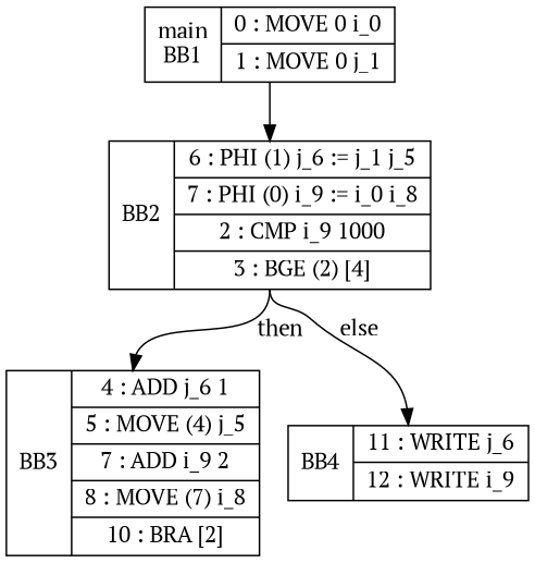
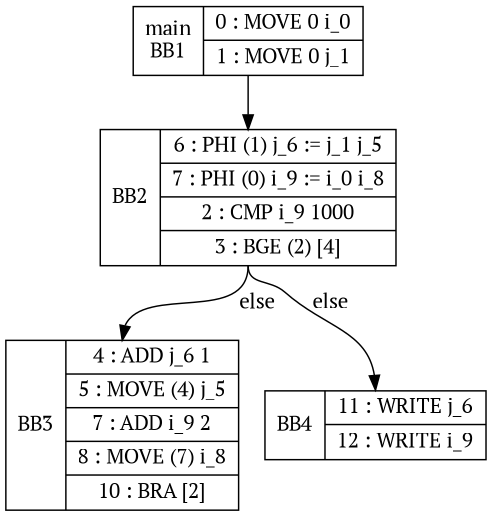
  digraph {
    fontname="PT Serif"
    node [fontname="PT Serif" shape=record]
    edge [fontname="PT Serif" headport=n tailport=s]
    n1 [label="<b>main\nBB1|{0 : MOVE 0 i_0 |1 : MOVE 0 j_1 }"]
    n2 [label="<b>BB2|{6 : PHI (1) j_6 := j_1 j_5 |7 : PHI (0) i_9 := i_0 i_8 |2 : CMP i_9 1000 |3 : BGE (2) [4] }"]
    n3 [label="<b>BB3|{4 : ADD j_6 1 |5 : MOVE (4) j_5 |7 : ADD i_9 2 |8 : MOVE (7) i_8 |10 : BRA [2] }"]
    n4 [label="<b>BB4|{11 : WRITE j_6 |12 : WRITE i_9 }"]
    n1 -> n2
-   n2 -> n3 [label=then]
+   n2 -> n3 [label=else]
    n2 -> n4 [label=else]
  }
